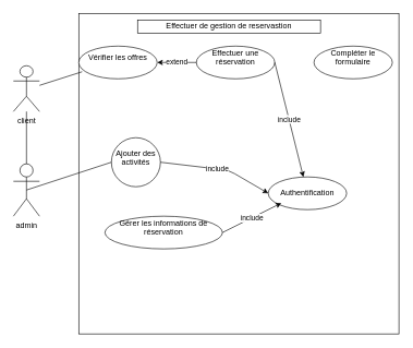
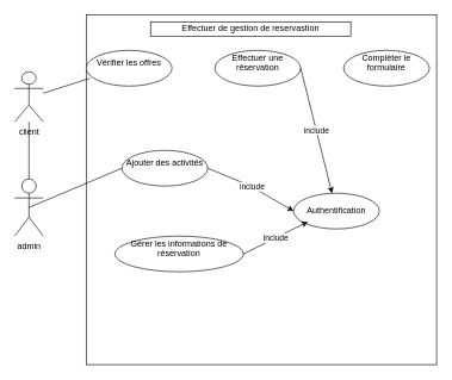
  <mxCell id="0" />
  <mxCell id="1" parent="0" />
  <mxCell id="2" value="client" style="shape=umlActor;verticalLabelPosition=bottom;verticalAlign=top;html=1;outlineConnect=0;" vertex="1" parent="1"><mxGeometry x="20" y="100" width="40" height="70" as="geometry" /></mxCell>
  <mxCell id="3" value="admin&lt;br&gt;" style="shape=umlActor;verticalLabelPosition=bottom;verticalAlign=top;html=1;outlineConnect=0;" vertex="1" parent="1"><mxGeometry x="20" y="250" width="40" height="80" as="geometry" /></mxCell>
  <mxCell id="4" value="" style="whiteSpace=wrap;html=1;aspect=fixed;" vertex="1" parent="1"><mxGeometry x="120" y="20" width="490" height="490" as="geometry" /></mxCell>
  <mxCell id="5" value="&#10;Vérifier les offres&#10;&#10;" style="ellipse;whiteSpace=wrap;html=1;" vertex="1" parent="1"><mxGeometry x="120" y="70" width="120" height="50" as="geometry" /></mxCell>
  <mxCell id="6" value="&#10;Effectuer une réservation&#10;&#10;" style="ellipse;whiteSpace=wrap;html=1;" vertex="1" parent="1"><mxGeometry x="300" y="70" width="120" height="50" as="geometry" /></mxCell>
  <mxCell id="7" value="&#10;Compléter le formulaire&#10;&#10;" style="ellipse;whiteSpace=wrap;html=1;" vertex="1" parent="1"><mxGeometry x="480" y="70" width="120" height="50" as="geometry" /></mxCell>
- <mxCell id="8" value="&#10;Ajouter des activités&#10;&#10;" style="ellipse;whiteSpace=wrap;html=1;" vertex="1" parent="1"><mxGeometry x="170" y="210" width="75" height="75" as="geometry" /></mxCell>
+ <mxCell id="8" value="&#10;Ajouter des activités&#10;&#10;" style="ellipse;whiteSpace=wrap;html=1;" vertex="1" parent="1"><mxGeometry x="170" y="210" width="120" height="50" as="geometry" /></mxCell>
  <mxCell id="9" value="&#10;Gérer les informations de réservation&#10;&#10;" style="ellipse;whiteSpace=wrap;html=1;" vertex="1" parent="1"><mxGeometry x="160" y="330" width="180" height="50" as="geometry" /></mxCell>
  <mxCell id="10" value="Authentification" style="ellipse;whiteSpace=wrap;html=1;" vertex="1" parent="1"><mxGeometry x="410" y="270" width="120" height="50" as="geometry" /></mxCell>
  <mxCell id="11" value="" style="endArrow=none;html=1;entryX=0.043;entryY=0.784;entryDx=0;entryDy=0;entryPerimeter=0;" edge="1" parent="1" source="2" target="5"><mxGeometry width="50" height="50" relative="1" as="geometry"><mxPoint x="330" y="290" as="sourcePoint" /><mxPoint x="380" y="240" as="targetPoint" /><Array as="points"><mxPoint x="60" y="130" /></Array></mxGeometry></mxCell>
- <mxCell id="12" value="extend" style="endArrow=classic;html=1;entryX=1;entryY=0.5;entryDx=0;entryDy=0;exitX=0;exitY=0.5;exitDx=0;exitDy=0;" edge="1" parent="1" source="6" target="5"><mxGeometry width="50" height="50" relative="1" as="geometry"><mxPoint x="330" y="290" as="sourcePoint" /><mxPoint x="380" y="240" as="targetPoint" /></mxGeometry></mxCell>
  <mxCell id="13" value="include" style="endArrow=classic;html=1;exitX=1;exitY=0.5;exitDx=0;exitDy=0;" edge="1" parent="1" source="6" target="10"><mxGeometry width="50" height="50" relative="1" as="geometry"><mxPoint x="330" y="290" as="sourcePoint" /><mxPoint x="380" y="240" as="targetPoint" /></mxGeometry></mxCell>
  <mxCell id="14" value="" style="endArrow=none;html=1;exitX=0.5;exitY=0.5;exitDx=0;exitDy=0;exitPerimeter=0;entryX=0;entryY=0.5;entryDx=0;entryDy=0;" edge="1" parent="1" source="3" target="8"><mxGeometry width="50" height="50" relative="1" as="geometry"><mxPoint x="330" y="290" as="sourcePoint" /><mxPoint x="380" y="240" as="targetPoint" /></mxGeometry></mxCell>
  <mxCell id="15" value="" style="endArrow=none;html=1;" edge="1" parent="1" source="3" target="2"><mxGeometry width="50" height="50" relative="1" as="geometry"><mxPoint x="330" y="290" as="sourcePoint" /><mxPoint x="380" y="240" as="targetPoint" /></mxGeometry></mxCell>
  <mxCell id="16" value="include" style="endArrow=classic;html=1;exitX=1;exitY=0.5;exitDx=0;exitDy=0;entryX=0;entryY=0.5;entryDx=0;entryDy=0;" edge="1" parent="1" source="8" target="10"><mxGeometry width="50" height="50" relative="1" as="geometry"><mxPoint x="330" y="290" as="sourcePoint" /><mxPoint x="380" y="240" as="targetPoint" /><Array as="points"><mxPoint x="350" y="260" /></Array></mxGeometry></mxCell>
  <mxCell id="17" value="include" style="endArrow=classic;html=1;exitX=1;exitY=0.5;exitDx=0;exitDy=0;" edge="1" parent="1" source="9"><mxGeometry width="50" height="50" relative="1" as="geometry"><mxPoint x="330" y="290" as="sourcePoint" /><mxPoint x="430" y="310" as="targetPoint" /></mxGeometry></mxCell>
  <mxCell id="18" value="Effectuer de gestion de reservastion" style="rounded=0;whiteSpace=wrap;html=1;" vertex="1" parent="1"><mxGeometry x="210" y="30" width="280" height="20" as="geometry" /></mxCell>
